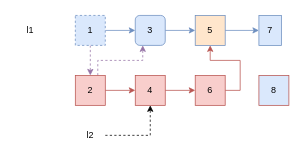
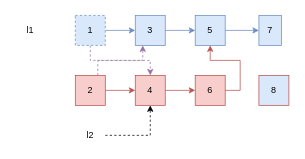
  <mxCell id="0" />
  <mxCell id="1" parent="0" />
  <mxCell id="2" style="edgeStyle=orthogonalEdgeStyle;rounded=0;orthogonalLoop=1;jettySize=auto;html=1;exitX=1;exitY=0.5;exitDx=0;exitDy=0;entryX=0;entryY=0.5;entryDx=0;entryDy=0;fillColor=#dae8fc;strokeColor=#6c8ebf;" edge="1" parent="1" source="4" target="6"><mxGeometry relative="1" as="geometry" /></mxCell>
- <mxCell id="3" style="edgeStyle=orthogonalEdgeStyle;rounded=0;orthogonalLoop=1;jettySize=auto;html=1;exitX=0.5;exitY=1;exitDx=0;exitDy=0;entryX=0.5;entryY=0;entryDx=0;entryDy=0;dashed=1;fillColor=#e1d5e7;strokeColor=#9673a6;" edge="1" parent="1" source="4" target="12"><mxGeometry relative="1" as="geometry" /></mxCell>
+ <mxCell id="3" style="edgeStyle=orthogonalEdgeStyle;rounded=0;orthogonalLoop=1;jettySize=auto;html=1;exitX=0.5;exitY=1;exitDx=0;exitDy=0;dashed=1;fillColor=#e1d5e7;strokeColor=#9673a6;" edge="1" parent="1" source="4" target="14"><mxGeometry relative="1" as="geometry" /></mxCell>
  <mxCell id="4" value="1" style="rounded=0;whiteSpace=wrap;html=1;fillColor=#dae8fc;strokeColor=#6c8ebf;dashed=1;" vertex="1" parent="1"><mxGeometry x="100" y="20" width="40" height="40" as="geometry" /></mxCell>
  <mxCell id="5" style="edgeStyle=orthogonalEdgeStyle;rounded=0;orthogonalLoop=1;jettySize=auto;html=1;exitX=1;exitY=0.5;exitDx=0;exitDy=0;fillColor=#dae8fc;strokeColor=#6c8ebf;" edge="1" parent="1" source="6" target="8"><mxGeometry relative="1" as="geometry" /></mxCell>
- <mxCell id="6" value="3" style="whiteSpace=wrap;html=1;fillColor=#dae8fc;strokeColor=#6c8ebf;rounded=1;" vertex="1" parent="1"><mxGeometry x="180" y="20" width="40" height="40" as="geometry" /></mxCell>
+ <mxCell id="6" value="3" style="rounded=0;whiteSpace=wrap;html=1;fillColor=#dae8fc;strokeColor=#6c8ebf;" vertex="1" parent="1"><mxGeometry x="180" y="20" width="40" height="40" as="geometry" /></mxCell>
  <mxCell id="7" style="edgeStyle=orthogonalEdgeStyle;rounded=0;orthogonalLoop=1;jettySize=auto;html=1;exitX=1;exitY=0.5;exitDx=0;exitDy=0;fillColor=#dae8fc;strokeColor=#6c8ebf;" edge="1" parent="1" source="8" target="9"><mxGeometry relative="1" as="geometry" /></mxCell>
- <mxCell id="8" value="5" style="rounded=0;whiteSpace=wrap;html=1;fillColor=#ffe6cc;strokeColor=#6c8ebf;" vertex="1" parent="1"><mxGeometry x="260" y="20" width="40" height="40" as="geometry" /></mxCell>
+ <mxCell id="8" value="5" style="rounded=0;whiteSpace=wrap;html=1;fillColor=#dae8fc;strokeColor=#6c8ebf;" vertex="1" parent="1"><mxGeometry x="260" y="20" width="40" height="40" as="geometry" /></mxCell>
  <mxCell id="9" value="7" style="rounded=0;whiteSpace=wrap;html=1;fillColor=#dae8fc;strokeColor=#6c8ebf;" vertex="1" parent="1"><mxGeometry x="345" y="20" width="30" height="40" as="geometry" /></mxCell>
  <mxCell id="10" style="edgeStyle=orthogonalEdgeStyle;rounded=0;orthogonalLoop=1;jettySize=auto;html=1;exitX=1;exitY=0.5;exitDx=0;exitDy=0;entryX=0;entryY=0.5;entryDx=0;entryDy=0;fillColor=#f8cecc;strokeColor=#b85450;" edge="1" parent="1" source="12" target="14"><mxGeometry relative="1" as="geometry" /></mxCell>
  <mxCell id="11" style="edgeStyle=orthogonalEdgeStyle;rounded=0;orthogonalLoop=1;jettySize=auto;html=1;exitX=0.75;exitY=0;exitDx=0;exitDy=0;entryX=0.25;entryY=1;entryDx=0;entryDy=0;dashed=1;fillColor=#e1d5e7;strokeColor=#9673a6;" edge="1" parent="1" source="12" target="6"><mxGeometry relative="1" as="geometry" /></mxCell>
  <mxCell id="12" value="2" style="rounded=0;whiteSpace=wrap;html=1;fillColor=#f8cecc;strokeColor=#b85450;" vertex="1" parent="1"><mxGeometry x="100" y="100" width="40" height="40" as="geometry" /></mxCell>
  <mxCell id="13" style="edgeStyle=orthogonalEdgeStyle;rounded=0;orthogonalLoop=1;jettySize=auto;html=1;exitX=1;exitY=0.5;exitDx=0;exitDy=0;fillColor=#f8cecc;strokeColor=#b85450;" edge="1" parent="1" source="14" target="16"><mxGeometry relative="1" as="geometry" /></mxCell>
  <mxCell id="14" value="4" style="rounded=0;whiteSpace=wrap;html=1;fillColor=#f8cecc;strokeColor=#b85450;" vertex="1" parent="1"><mxGeometry x="180" y="100" width="40" height="40" as="geometry" /></mxCell>
  <mxCell id="15" style="edgeStyle=orthogonalEdgeStyle;rounded=0;orthogonalLoop=1;jettySize=auto;html=1;exitX=1;exitY=0.5;exitDx=0;exitDy=0;fillColor=#f8cecc;strokeColor=#b85450;" edge="1" parent="1" source="16" target="8"><mxGeometry relative="1" as="geometry" /></mxCell>
  <mxCell id="16" value="6" style="rounded=0;whiteSpace=wrap;html=1;fillColor=#f8cecc;strokeColor=#b85450;" vertex="1" parent="1"><mxGeometry x="260" y="100" width="40" height="40" as="geometry" /></mxCell>
  <mxCell id="17" value="8" style="rounded=0;whiteSpace=wrap;html=1;fillColor=#dae8fc;strokeColor=#b85450;" vertex="1" parent="1"><mxGeometry x="345" y="100" width="40" height="40" as="geometry" /></mxCell>
  <mxCell id="18" value="l1" style="text;html=1;strokeColor=none;fillColor=none;align=center;verticalAlign=middle;whiteSpace=wrap;rounded=0;" vertex="1" parent="1"><mxGeometry x="20" y="20" width="40" height="40" as="geometry" /></mxCell>
  <mxCell id="19" style="edgeStyle=orthogonalEdgeStyle;rounded=0;orthogonalLoop=1;jettySize=auto;html=1;exitX=1;exitY=0.5;exitDx=0;exitDy=0;entryX=0.5;entryY=1;entryDx=0;entryDy=0;dashed=1;" edge="1" parent="1" source="20" target="14"><mxGeometry relative="1" as="geometry" /></mxCell>
  <mxCell id="20" value="l2" style="text;html=1;strokeColor=none;fillColor=none;align=center;verticalAlign=middle;whiteSpace=wrap;rounded=0;" vertex="1" parent="1"><mxGeometry x="100" y="170" width="40" height="20" as="geometry" /></mxCell>
